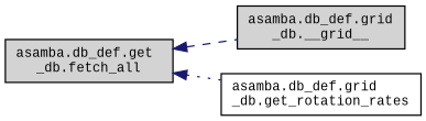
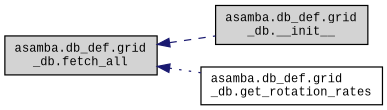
  digraph {
    fontname="Liberation Mono"
    rankdir=LR
    node [color=black fillcolor=lightgrey fontname="Liberation Mono" fontsize=10 shape=record style=filled]
    edge [color=midnightblue dir=back fontname="Liberation Mono" fontsize=10 labelfontname=Helvetica labelfontsize=10]
-   n1 [fontcolor=black height=0.2 label="asamba.db_def.get\l_db.fetch_all" width=0.4]
-   n2 [height=0.2 label="asamba.db_def.grid\l_db.__grid__" width=0.4]
+   n1 [fontcolor=black height=0.2 label="asamba.db_def.grid\l_db.fetch_all" width=0.4]
+   n2 [height=0.2 label="asamba.db_def.grid\l_db.__init__" width=0.4]
    n3 [fillcolor=white height=0.2 label="asamba.db_def.grid\l_db.get_rotation_rates" width=0.4]
    n1 -> n2 [style=dashed]
    n1 -> n3 [style=dotted]
  }
